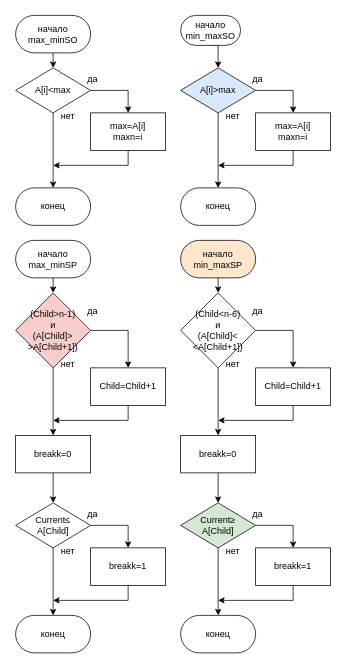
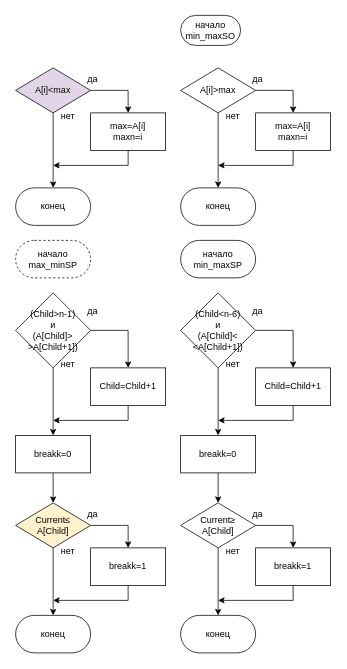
  <mxCell id="0" />
  <mxCell id="1" parent="0" />
- <mxCell id="2" style="edgeStyle=orthogonalEdgeStyle;rounded=0;orthogonalLoop=1;jettySize=auto;html=1;exitX=0.5;exitY=1;exitDx=0;exitDy=0;entryX=0.5;entryY=0;entryDx=0;entryDy=0;" edge="1" parent="1" source="3" target="6"><mxGeometry relative="1" as="geometry"><mxPoint x="70" y="90" as="targetPoint" /></mxGeometry></mxCell>
- <mxCell id="3" value="начало&lt;br&gt;max_minSO" style="rounded=1;whiteSpace=wrap;html=1;arcSize=50;" vertex="1" parent="1"><mxGeometry x="20" y="20" width="100" height="50" as="geometry" /></mxCell>
  <mxCell id="4" style="edgeStyle=orthogonalEdgeStyle;rounded=0;orthogonalLoop=1;jettySize=auto;html=1;exitX=1;exitY=0.5;exitDx=0;exitDy=0;" edge="1" parent="1" source="6" target="10"><mxGeometry relative="1" as="geometry" /></mxCell>
  <mxCell id="5" style="edgeStyle=orthogonalEdgeStyle;rounded=0;orthogonalLoop=1;jettySize=auto;html=1;exitX=0.5;exitY=1;exitDx=0;exitDy=0;entryX=0.5;entryY=0;entryDx=0;entryDy=0;" edge="1" parent="1" source="6" target="11"><mxGeometry relative="1" as="geometry" /></mxCell>
- <mxCell id="6" value="A[i]&amp;lt;max" style="rhombus;whiteSpace=wrap;html=1;" vertex="1" parent="1"><mxGeometry x="20" y="90" width="100" height="60" as="geometry" /></mxCell>
+ <mxCell id="6" value="A[i]&amp;lt;max" style="rhombus;whiteSpace=wrap;html=1;fillColor=#e1d5e7;" vertex="1" parent="1"><mxGeometry x="20" y="90" width="100" height="60" as="geometry" /></mxCell>
  <mxCell id="7" value="да" style="text;html=1;strokeColor=none;fillColor=none;align=center;verticalAlign=middle;whiteSpace=wrap;rounded=0;" vertex="1" parent="1"><mxGeometry x="93" y="90" width="60" height="30" as="geometry" /></mxCell>
  <mxCell id="8" value="нет" style="text;html=1;strokeColor=none;fillColor=none;align=center;verticalAlign=middle;whiteSpace=wrap;rounded=0;" vertex="1" parent="1"><mxGeometry x="60" y="140" width="60" height="30" as="geometry" /></mxCell>
  <mxCell id="9" style="edgeStyle=orthogonalEdgeStyle;rounded=0;orthogonalLoop=1;jettySize=auto;html=1;exitX=0.5;exitY=1;exitDx=0;exitDy=0;" edge="1" parent="1" source="10"><mxGeometry relative="1" as="geometry"><mxPoint x="70" y="220" as="targetPoint" /><Array as="points"><mxPoint x="170" y="220" /></Array></mxGeometry></mxCell>
  <mxCell id="10" value="&lt;div&gt;max=A[i]&lt;/div&gt;&lt;div&gt;&lt;span style=&quot;background-color: initial;&quot;&gt;maxn=i&lt;/span&gt;&lt;/div&gt;" style="rounded=0;whiteSpace=wrap;html=1;" vertex="1" parent="1"><mxGeometry x="120" y="150" width="100" height="50" as="geometry" /></mxCell>
  <mxCell id="11" value="конец" style="rounded=1;whiteSpace=wrap;html=1;arcSize=50;" vertex="1" parent="1"><mxGeometry x="20" y="250" width="100" height="50" as="geometry" /></mxCell>
- <mxCell id="12" style="edgeStyle=orthogonalEdgeStyle;rounded=0;orthogonalLoop=1;jettySize=auto;html=1;exitX=0.5;exitY=1;exitDx=0;exitDy=0;entryX=0.5;entryY=0;entryDx=0;entryDy=0;" edge="1" parent="1" source="13" target="16"><mxGeometry relative="1" as="geometry"><mxPoint x="290" y="90" as="targetPoint" /></mxGeometry></mxCell>
  <mxCell id="13" value="начало&lt;br&gt;min_maxSO" style="rounded=1;whiteSpace=wrap;html=1;arcSize=50;" vertex="1" parent="1"><mxGeometry x="240" y="20" width="80" height="40" as="geometry" /></mxCell>
  <mxCell id="14" style="edgeStyle=orthogonalEdgeStyle;rounded=0;orthogonalLoop=1;jettySize=auto;html=1;exitX=1;exitY=0.5;exitDx=0;exitDy=0;" edge="1" parent="1" source="16" target="20"><mxGeometry relative="1" as="geometry" /></mxCell>
  <mxCell id="15" style="edgeStyle=orthogonalEdgeStyle;rounded=0;orthogonalLoop=1;jettySize=auto;html=1;exitX=0.5;exitY=1;exitDx=0;exitDy=0;entryX=0.5;entryY=0;entryDx=0;entryDy=0;" edge="1" parent="1" source="16" target="21"><mxGeometry relative="1" as="geometry" /></mxCell>
- <mxCell id="16" value="A[i]&amp;gt;max" style="rhombus;whiteSpace=wrap;html=1;fillColor=#dae8fc;" vertex="1" parent="1"><mxGeometry x="240" y="90" width="100" height="60" as="geometry" /></mxCell>
+ <mxCell id="16" value="A[i]&amp;gt;max" style="rhombus;whiteSpace=wrap;html=1;" vertex="1" parent="1"><mxGeometry x="240" y="90" width="100" height="60" as="geometry" /></mxCell>
  <mxCell id="17" value="да" style="text;html=1;strokeColor=none;fillColor=none;align=center;verticalAlign=middle;whiteSpace=wrap;rounded=0;" vertex="1" parent="1"><mxGeometry x="313" y="90" width="60" height="30" as="geometry" /></mxCell>
  <mxCell id="18" value="нет" style="text;html=1;strokeColor=none;fillColor=none;align=center;verticalAlign=middle;whiteSpace=wrap;rounded=0;" vertex="1" parent="1"><mxGeometry x="280" y="140" width="60" height="30" as="geometry" /></mxCell>
  <mxCell id="19" style="edgeStyle=orthogonalEdgeStyle;rounded=0;orthogonalLoop=1;jettySize=auto;html=1;exitX=0.5;exitY=1;exitDx=0;exitDy=0;" edge="1" parent="1" source="20"><mxGeometry relative="1" as="geometry"><mxPoint x="290" y="220" as="targetPoint" /><Array as="points"><mxPoint x="390" y="220" /></Array></mxGeometry></mxCell>
  <mxCell id="20" value="&lt;div&gt;max=A[i]&lt;/div&gt;&lt;div&gt;&lt;span style=&quot;background-color: initial;&quot;&gt;maxn=i&lt;/span&gt;&lt;/div&gt;" style="rounded=0;whiteSpace=wrap;html=1;" vertex="1" parent="1"><mxGeometry x="340" y="150" width="100" height="50" as="geometry" /></mxCell>
  <mxCell id="21" value="конец" style="rounded=1;whiteSpace=wrap;html=1;arcSize=50;" vertex="1" parent="1"><mxGeometry x="240" y="250" width="100" height="50" as="geometry" /></mxCell>
- <mxCell id="22" style="edgeStyle=orthogonalEdgeStyle;rounded=0;orthogonalLoop=1;jettySize=auto;html=1;exitX=0.5;exitY=1;exitDx=0;exitDy=0;entryX=0.5;entryY=0;entryDx=0;entryDy=0;" edge="1" parent="1" source="23" target="26"><mxGeometry relative="1" as="geometry" /></mxCell>
- <mxCell id="23" value="начало&lt;br&gt;max_minSP" style="rounded=1;whiteSpace=wrap;html=1;arcSize=50;" vertex="1" parent="1"><mxGeometry x="20" y="320" width="100" height="50" as="geometry" /></mxCell>
+ <mxCell id="23" value="начало&lt;br&gt;max_minSP" style="rounded=1;whiteSpace=wrap;html=1;arcSize=50;dashed=1;" vertex="1" parent="1"><mxGeometry x="20" y="320" width="100" height="50" as="geometry" /></mxCell>
  <mxCell id="24" style="edgeStyle=orthogonalEdgeStyle;rounded=0;orthogonalLoop=1;jettySize=auto;html=1;exitX=1;exitY=0.5;exitDx=0;exitDy=0;entryX=0.5;entryY=0;entryDx=0;entryDy=0;" edge="1" parent="1" source="26" target="30"><mxGeometry relative="1" as="geometry" /></mxCell>
  <mxCell id="25" style="edgeStyle=orthogonalEdgeStyle;rounded=0;orthogonalLoop=1;jettySize=auto;html=1;exitX=0.5;exitY=1;exitDx=0;exitDy=0;" edge="1" parent="1" source="26" target="32"><mxGeometry relative="1" as="geometry" /></mxCell>
- <mxCell id="26" value="(Child&amp;gt;n-1) &lt;br&gt;и&lt;br&gt;(A[Child]&amp;gt;&lt;br&gt;&amp;gt;A[Child+1])" style="rhombus;whiteSpace=wrap;html=1;fillColor=#f8cecc;" vertex="1" parent="1"><mxGeometry x="20" y="390" width="100" height="100" as="geometry" /></mxCell>
+ <mxCell id="26" value="(Child&amp;gt;n-1) &lt;br&gt;и&lt;br&gt;(A[Child]&amp;gt;&lt;br&gt;&amp;gt;A[Child+1])" style="rhombus;whiteSpace=wrap;html=1;" vertex="1" parent="1"><mxGeometry x="20" y="390" width="100" height="100" as="geometry" /></mxCell>
  <mxCell id="27" value="да" style="text;html=1;strokeColor=none;fillColor=none;align=center;verticalAlign=middle;whiteSpace=wrap;rounded=0;" vertex="1" parent="1"><mxGeometry x="93" y="400" width="60" height="30" as="geometry" /></mxCell>
  <mxCell id="28" value="нет" style="text;html=1;strokeColor=none;fillColor=none;align=center;verticalAlign=middle;whiteSpace=wrap;rounded=0;" vertex="1" parent="1"><mxGeometry x="60" y="470" width="60" height="30" as="geometry" /></mxCell>
  <mxCell id="29" style="edgeStyle=orthogonalEdgeStyle;rounded=0;orthogonalLoop=1;jettySize=auto;html=1;exitX=0.5;exitY=1;exitDx=0;exitDy=0;" edge="1" parent="1" source="30"><mxGeometry relative="1" as="geometry"><mxPoint x="70" y="560" as="targetPoint" /><Array as="points"><mxPoint x="170" y="560" /></Array></mxGeometry></mxCell>
  <mxCell id="30" value="Child=Child+1" style="rounded=0;whiteSpace=wrap;html=1;" vertex="1" parent="1"><mxGeometry x="120" y="490" width="100" height="50" as="geometry" /></mxCell>
  <mxCell id="31" style="edgeStyle=orthogonalEdgeStyle;rounded=0;orthogonalLoop=1;jettySize=auto;html=1;exitX=0.5;exitY=1;exitDx=0;exitDy=0;entryX=0.5;entryY=0;entryDx=0;entryDy=0;" edge="1" parent="1" source="32" target="35"><mxGeometry relative="1" as="geometry" /></mxCell>
  <mxCell id="32" value="breakk=0" style="rounded=0;whiteSpace=wrap;html=1;" vertex="1" parent="1"><mxGeometry x="20" y="580" width="100" height="50" as="geometry" /></mxCell>
  <mxCell id="33" style="edgeStyle=orthogonalEdgeStyle;rounded=0;orthogonalLoop=1;jettySize=auto;html=1;exitX=1;exitY=0.5;exitDx=0;exitDy=0;entryX=0.5;entryY=0;entryDx=0;entryDy=0;" edge="1" parent="1" source="35" target="39"><mxGeometry relative="1" as="geometry" /></mxCell>
  <mxCell id="34" style="edgeStyle=orthogonalEdgeStyle;rounded=0;orthogonalLoop=1;jettySize=auto;html=1;exitX=0.5;exitY=1;exitDx=0;exitDy=0;entryX=0.5;entryY=0;entryDx=0;entryDy=0;" edge="1" parent="1" source="35" target="40"><mxGeometry relative="1" as="geometry" /></mxCell>
- <mxCell id="35" value="Current≤&lt;br&gt;A[Child]" style="rhombus;whiteSpace=wrap;html=1;" vertex="1" parent="1"><mxGeometry x="20" y="670" width="100" height="60" as="geometry" /></mxCell>
+ <mxCell id="35" value="Current≤&lt;br&gt;A[Child]" style="rhombus;whiteSpace=wrap;html=1;fillColor=#fff2cc;" vertex="1" parent="1"><mxGeometry x="20" y="670" width="100" height="60" as="geometry" /></mxCell>
  <mxCell id="36" value="да" style="text;html=1;strokeColor=none;fillColor=none;align=center;verticalAlign=middle;whiteSpace=wrap;rounded=0;" vertex="1" parent="1"><mxGeometry x="93" y="670" width="60" height="30" as="geometry" /></mxCell>
  <mxCell id="37" value="нет" style="text;html=1;strokeColor=none;fillColor=none;align=center;verticalAlign=middle;whiteSpace=wrap;rounded=0;" vertex="1" parent="1"><mxGeometry x="60" y="720" width="60" height="30" as="geometry" /></mxCell>
  <mxCell id="38" style="edgeStyle=orthogonalEdgeStyle;rounded=0;orthogonalLoop=1;jettySize=auto;html=1;exitX=0.5;exitY=1;exitDx=0;exitDy=0;" edge="1" parent="1" source="39"><mxGeometry relative="1" as="geometry"><mxPoint x="70" y="800" as="targetPoint" /><Array as="points"><mxPoint x="170" y="800" /></Array></mxGeometry></mxCell>
  <mxCell id="39" value="breakk=1" style="rounded=0;whiteSpace=wrap;html=1;" vertex="1" parent="1"><mxGeometry x="120" y="730" width="100" height="50" as="geometry" /></mxCell>
  <mxCell id="40" value="конец" style="rounded=1;whiteSpace=wrap;html=1;arcSize=50;" vertex="1" parent="1"><mxGeometry x="20" y="820" width="100" height="50" as="geometry" /></mxCell>
- <mxCell id="41" style="edgeStyle=orthogonalEdgeStyle;rounded=0;orthogonalLoop=1;jettySize=auto;html=1;exitX=0.5;exitY=1;exitDx=0;exitDy=0;entryX=0.5;entryY=0;entryDx=0;entryDy=0;" edge="1" parent="1" source="42" target="45"><mxGeometry relative="1" as="geometry" /></mxCell>
- <mxCell id="42" value="начало&lt;br&gt;min_maxSP" style="rounded=1;whiteSpace=wrap;html=1;arcSize=50;fillColor=#ffe6cc;" vertex="1" parent="1"><mxGeometry x="240" y="320" width="100" height="50" as="geometry" /></mxCell>
+ <mxCell id="42" value="начало&lt;br&gt;min_maxSP" style="rounded=1;whiteSpace=wrap;html=1;arcSize=50;" vertex="1" parent="1"><mxGeometry x="240" y="320" width="100" height="50" as="geometry" /></mxCell>
  <mxCell id="43" style="edgeStyle=orthogonalEdgeStyle;rounded=0;orthogonalLoop=1;jettySize=auto;html=1;exitX=1;exitY=0.5;exitDx=0;exitDy=0;entryX=0.5;entryY=0;entryDx=0;entryDy=0;" edge="1" parent="1" source="45" target="49"><mxGeometry relative="1" as="geometry" /></mxCell>
  <mxCell id="44" style="edgeStyle=orthogonalEdgeStyle;rounded=0;orthogonalLoop=1;jettySize=auto;html=1;exitX=0.5;exitY=1;exitDx=0;exitDy=0;" edge="1" parent="1" source="45" target="51"><mxGeometry relative="1" as="geometry" /></mxCell>
  <mxCell id="45" value="(Child&amp;lt;n-6) &lt;br&gt;и&lt;br&gt;(A[Child]&amp;lt;&lt;br&gt;&amp;lt;A[Child+1])" style="rhombus;whiteSpace=wrap;html=1;" vertex="1" parent="1"><mxGeometry x="240" y="390" width="100" height="100" as="geometry" /></mxCell>
  <mxCell id="46" value="да" style="text;html=1;strokeColor=none;fillColor=none;align=center;verticalAlign=middle;whiteSpace=wrap;rounded=0;" vertex="1" parent="1"><mxGeometry x="313" y="400" width="60" height="30" as="geometry" /></mxCell>
  <mxCell id="47" value="нет" style="text;html=1;strokeColor=none;fillColor=none;align=center;verticalAlign=middle;whiteSpace=wrap;rounded=0;" vertex="1" parent="1"><mxGeometry x="280" y="470" width="60" height="30" as="geometry" /></mxCell>
  <mxCell id="48" style="edgeStyle=orthogonalEdgeStyle;rounded=0;orthogonalLoop=1;jettySize=auto;html=1;exitX=0.5;exitY=1;exitDx=0;exitDy=0;" edge="1" parent="1" source="49"><mxGeometry relative="1" as="geometry"><mxPoint x="290" y="560" as="targetPoint" /><Array as="points"><mxPoint x="390" y="560" /></Array></mxGeometry></mxCell>
  <mxCell id="49" value="Child=Child+1" style="rounded=0;whiteSpace=wrap;html=1;" vertex="1" parent="1"><mxGeometry x="340" y="490" width="100" height="50" as="geometry" /></mxCell>
  <mxCell id="50" style="edgeStyle=orthogonalEdgeStyle;rounded=0;orthogonalLoop=1;jettySize=auto;html=1;exitX=0.5;exitY=1;exitDx=0;exitDy=0;entryX=0.5;entryY=0;entryDx=0;entryDy=0;" edge="1" parent="1" source="51" target="54"><mxGeometry relative="1" as="geometry" /></mxCell>
  <mxCell id="51" value="breakk=0" style="rounded=0;whiteSpace=wrap;html=1;" vertex="1" parent="1"><mxGeometry x="240" y="580" width="100" height="50" as="geometry" /></mxCell>
  <mxCell id="52" style="edgeStyle=orthogonalEdgeStyle;rounded=0;orthogonalLoop=1;jettySize=auto;html=1;exitX=1;exitY=0.5;exitDx=0;exitDy=0;entryX=0.5;entryY=0;entryDx=0;entryDy=0;" edge="1" parent="1" source="54" target="58"><mxGeometry relative="1" as="geometry" /></mxCell>
  <mxCell id="53" style="edgeStyle=orthogonalEdgeStyle;rounded=0;orthogonalLoop=1;jettySize=auto;html=1;exitX=0.5;exitY=1;exitDx=0;exitDy=0;entryX=0.5;entryY=0;entryDx=0;entryDy=0;" edge="1" parent="1" source="54" target="59"><mxGeometry relative="1" as="geometry" /></mxCell>
- <mxCell id="54" value="Current≥&lt;br&gt;A[Child]" style="rhombus;whiteSpace=wrap;html=1;fillColor=#d5e8d4;" vertex="1" parent="1"><mxGeometry x="240" y="670" width="100" height="60" as="geometry" /></mxCell>
+ <mxCell id="54" value="Current≥&lt;br&gt;A[Child]" style="rhombus;whiteSpace=wrap;html=1;" vertex="1" parent="1"><mxGeometry x="240" y="670" width="100" height="60" as="geometry" /></mxCell>
  <mxCell id="55" value="да" style="text;html=1;strokeColor=none;fillColor=none;align=center;verticalAlign=middle;whiteSpace=wrap;rounded=0;" vertex="1" parent="1"><mxGeometry x="313" y="670" width="60" height="30" as="geometry" /></mxCell>
  <mxCell id="56" value="нет" style="text;html=1;strokeColor=none;fillColor=none;align=center;verticalAlign=middle;whiteSpace=wrap;rounded=0;" vertex="1" parent="1"><mxGeometry x="280" y="720" width="60" height="30" as="geometry" /></mxCell>
  <mxCell id="57" style="edgeStyle=orthogonalEdgeStyle;rounded=0;orthogonalLoop=1;jettySize=auto;html=1;exitX=0.5;exitY=1;exitDx=0;exitDy=0;" edge="1" parent="1" source="58"><mxGeometry relative="1" as="geometry"><mxPoint x="290" y="800" as="targetPoint" /><Array as="points"><mxPoint x="390" y="800" /></Array></mxGeometry></mxCell>
  <mxCell id="58" value="breakk=1" style="rounded=0;whiteSpace=wrap;html=1;" vertex="1" parent="1"><mxGeometry x="340" y="730" width="100" height="50" as="geometry" /></mxCell>
  <mxCell id="59" value="конец" style="rounded=1;whiteSpace=wrap;html=1;arcSize=50;" vertex="1" parent="1"><mxGeometry x="240" y="820" width="100" height="50" as="geometry" /></mxCell>
